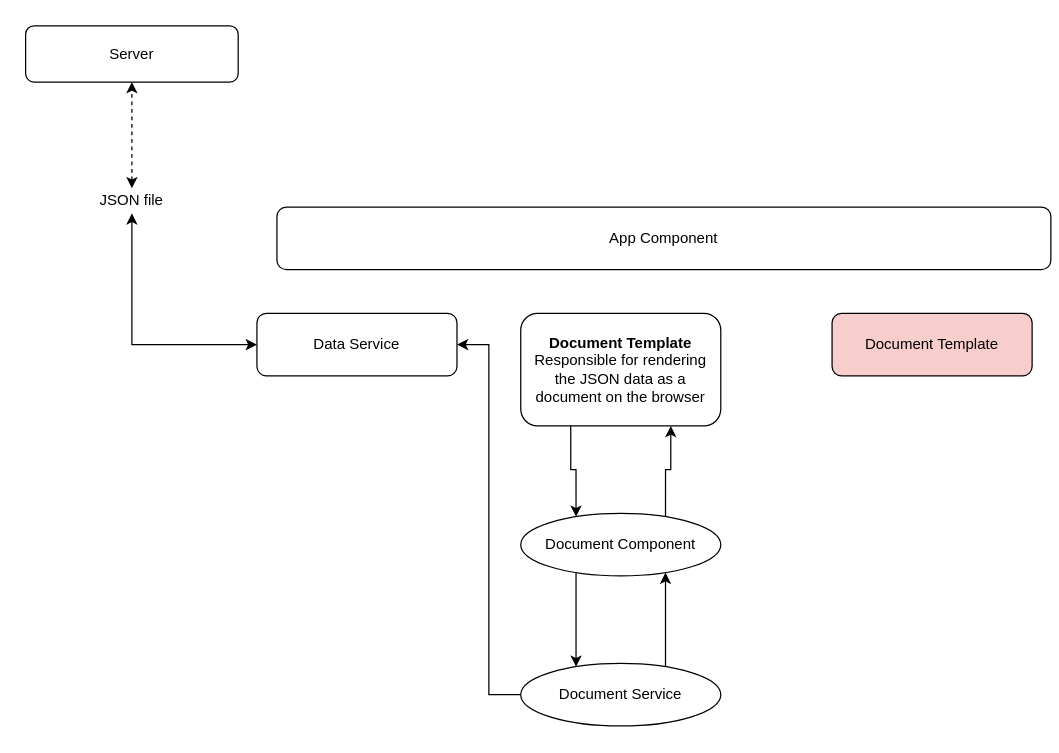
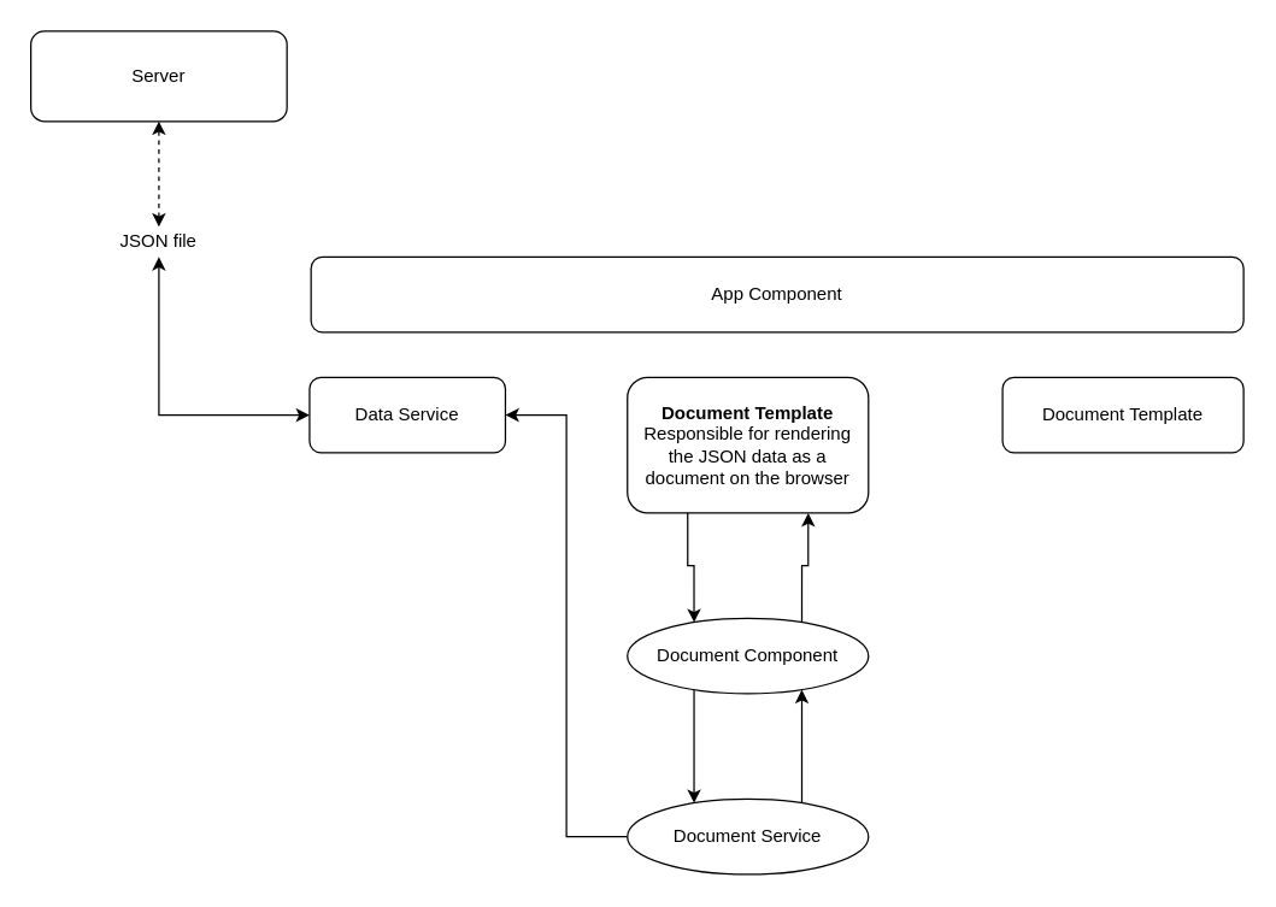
  <mxCell id="0" />
  <mxCell id="1" parent="0" />
- <mxCell id="2" value="Server" style="rounded=1;whiteSpace=wrap;html=1;" vertex="1" parent="1"><mxGeometry x="20" y="20" width="170" height="45" as="geometry" /></mxCell>
+ <mxCell id="2" value="Server" style="rounded=1;whiteSpace=wrap;html=1;" vertex="1" parent="1"><mxGeometry x="20" y="20" width="170" height="60" as="geometry" /></mxCell>
  <mxCell id="3" style="edgeStyle=orthogonalEdgeStyle;rounded=0;orthogonalLoop=1;jettySize=auto;html=1;exitX=0.5;exitY=0;exitDx=0;exitDy=0;entryX=0.5;entryY=1;entryDx=0;entryDy=0;startArrow=classic;startFill=1;dashed=1;" edge="1" parent="1" source="4" target="2"><mxGeometry relative="1" as="geometry" /></mxCell>
  <mxCell id="4" value="JSON file" style="text;html=1;strokeColor=none;fillColor=none;align=center;verticalAlign=middle;whiteSpace=wrap;rounded=0;" vertex="1" parent="1"><mxGeometry x="55" y="150" width="100" height="20" as="geometry" /></mxCell>
  <mxCell id="5" style="edgeStyle=orthogonalEdgeStyle;rounded=0;orthogonalLoop=1;jettySize=auto;html=1;exitX=0;exitY=0.5;exitDx=0;exitDy=0;startArrow=classic;startFill=1;" edge="1" parent="1" source="6" target="4"><mxGeometry relative="1" as="geometry" /></mxCell>
- <mxCell id="6" value="Data Service" style="rounded=1;whiteSpace=wrap;html=1;" vertex="1" parent="1"><mxGeometry x="205" y="250" width="160" height="50" as="geometry" /></mxCell>
- <mxCell id="7" value="App Component" style="rounded=1;whiteSpace=wrap;html=1;" vertex="1" parent="1"><mxGeometry x="221" y="165" width="619" height="50" as="geometry" /></mxCell>
+ <mxCell id="6" value="Data Service" style="rounded=1;whiteSpace=wrap;html=1;" vertex="1" parent="1"><mxGeometry x="205" y="250" width="130" height="50" as="geometry" /></mxCell>
+ <mxCell id="7" value="App Component" style="rounded=1;whiteSpace=wrap;html=1;" vertex="1" parent="1"><mxGeometry x="206" y="170" width="619" height="50" as="geometry" /></mxCell>
  <mxCell id="8" style="edgeStyle=orthogonalEdgeStyle;rounded=0;orthogonalLoop=1;jettySize=auto;html=1;exitX=0.25;exitY=1;exitDx=0;exitDy=0;entryX=0.25;entryY=0;entryDx=0;entryDy=0;" edge="1" parent="1" source="10" target="13"><mxGeometry relative="1" as="geometry" /></mxCell>
  <mxCell id="9" style="edgeStyle=orthogonalEdgeStyle;rounded=0;orthogonalLoop=1;jettySize=auto;html=1;exitX=0.75;exitY=0;exitDx=0;exitDy=0;entryX=0.75;entryY=1;entryDx=0;entryDy=0;" edge="1" parent="1" source="10" target="15"><mxGeometry relative="1" as="geometry" /></mxCell>
  <mxCell id="10" value="Document Component" style="ellipse;whiteSpace=wrap;html=1;" vertex="1" parent="1"><mxGeometry x="416" y="410" width="160" height="50" as="geometry" /></mxCell>
  <mxCell id="11" style="edgeStyle=orthogonalEdgeStyle;rounded=0;orthogonalLoop=1;jettySize=auto;html=1;exitX=0.75;exitY=0;exitDx=0;exitDy=0;entryX=0.75;entryY=1;entryDx=0;entryDy=0;" edge="1" parent="1" source="13" target="10"><mxGeometry relative="1" as="geometry" /></mxCell>
  <mxCell id="12" style="edgeStyle=orthogonalEdgeStyle;rounded=0;orthogonalLoop=1;jettySize=auto;html=1;exitX=0;exitY=0.5;exitDx=0;exitDy=0;entryX=1;entryY=0.5;entryDx=0;entryDy=0;" edge="1" parent="1" source="13" target="6"><mxGeometry relative="1" as="geometry" /></mxCell>
  <mxCell id="13" value="Document Service" style="ellipse;whiteSpace=wrap;html=1;" vertex="1" parent="1"><mxGeometry x="416" y="530" width="160" height="50" as="geometry" /></mxCell>
  <mxCell id="14" style="edgeStyle=orthogonalEdgeStyle;rounded=0;orthogonalLoop=1;jettySize=auto;html=1;exitX=0.25;exitY=1;exitDx=0;exitDy=0;entryX=0.25;entryY=0;entryDx=0;entryDy=0;" edge="1" parent="1" source="15" target="10"><mxGeometry relative="1" as="geometry" /></mxCell>
  <mxCell id="15" value="&lt;b&gt;Document Template&lt;/b&gt;&lt;br&gt;Responsible for rendering&lt;br&gt;the JSON data as a document on the browser" style="rounded=1;whiteSpace=wrap;html=1;" vertex="1" parent="1"><mxGeometry x="416" y="250" width="160" height="90" as="geometry" /></mxCell>
- <mxCell id="16" value="Document Template" style="rounded=1;whiteSpace=wrap;html=1;fillColor=#f8cecc;" vertex="1" parent="1"><mxGeometry x="665" y="250" width="160" height="50" as="geometry" /></mxCell>
+ <mxCell id="16" value="Document Template" style="rounded=1;whiteSpace=wrap;html=1;" vertex="1" parent="1"><mxGeometry x="665" y="250" width="160" height="50" as="geometry" /></mxCell>
